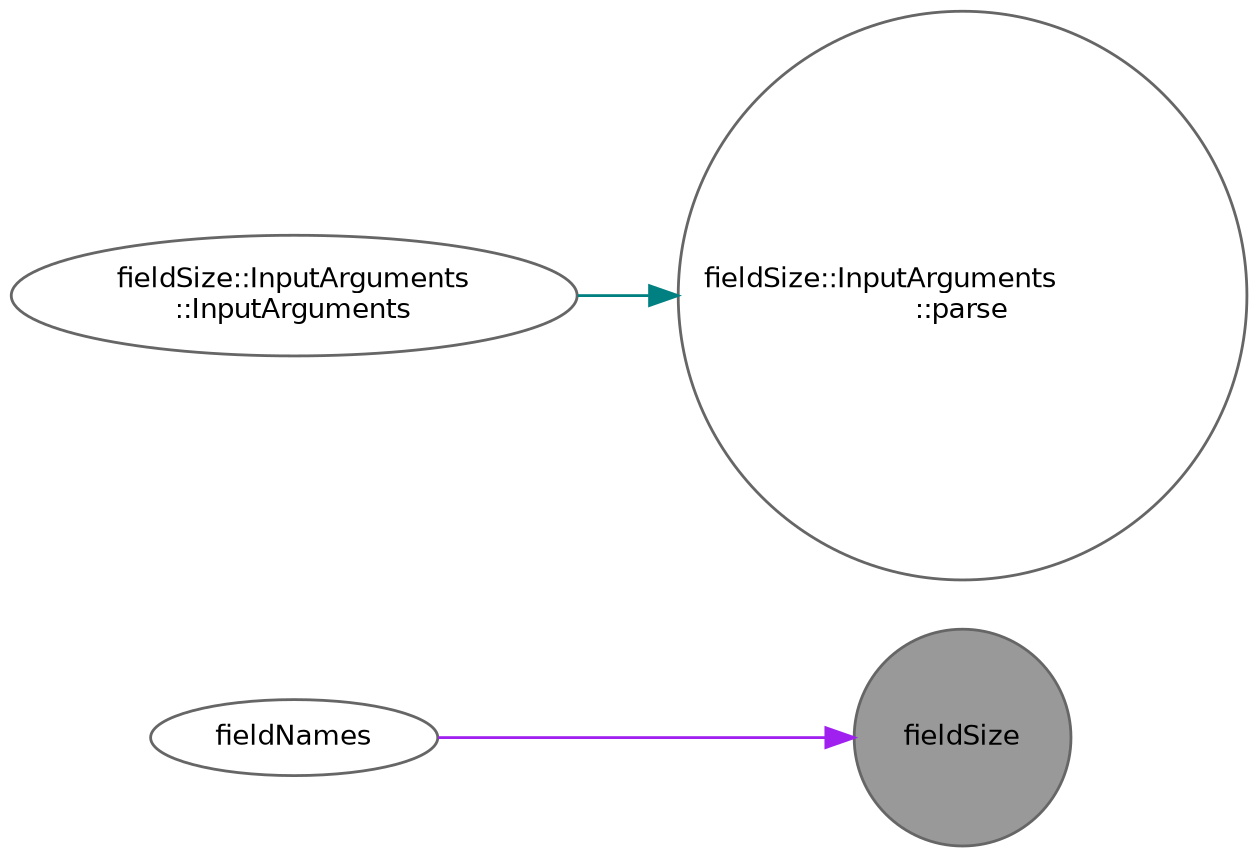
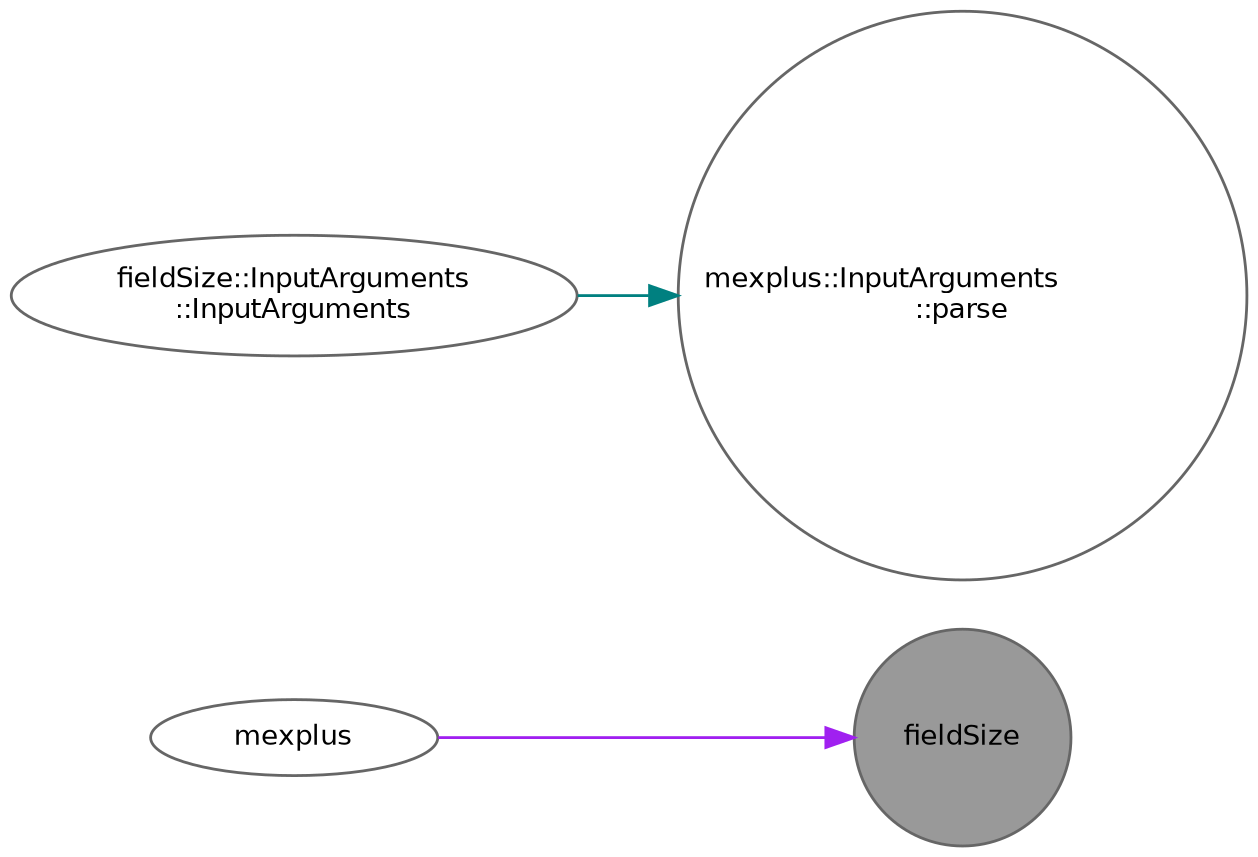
  digraph {
    rankdir=RL
    node [color=grey40 fillcolor=white fontname=Helvetica fontsize=10 shape=circle style=filled]
    edge [dir=back fontname=Helvetica fontsize=10 labelfontname=Helvetica labelfontsize=10 style=solid]
    n1 [color=gray40 fillcolor=grey60 fontcolor=black height=0.2 label=fieldSize width=0.4]
-   n2 [height=0.2 label=fieldNames shape=ellipse width=0.4]
-   n3 [height=0.2 label="fieldSize::InputArguments\l::parse" width=0.4]
+   n2 [height=0.2 label=mexplus shape=ellipse width=0.4]
+   n3 [height=0.2 label="mexplus::InputArguments\l::parse" width=0.4]
    n4 [height=0.2 label="fieldSize::InputArguments\l::InputArguments" shape=ellipse width=0.4]
    n1 -> n2 [color=purple]
    n3 -> n4 [color=teal]
  }
